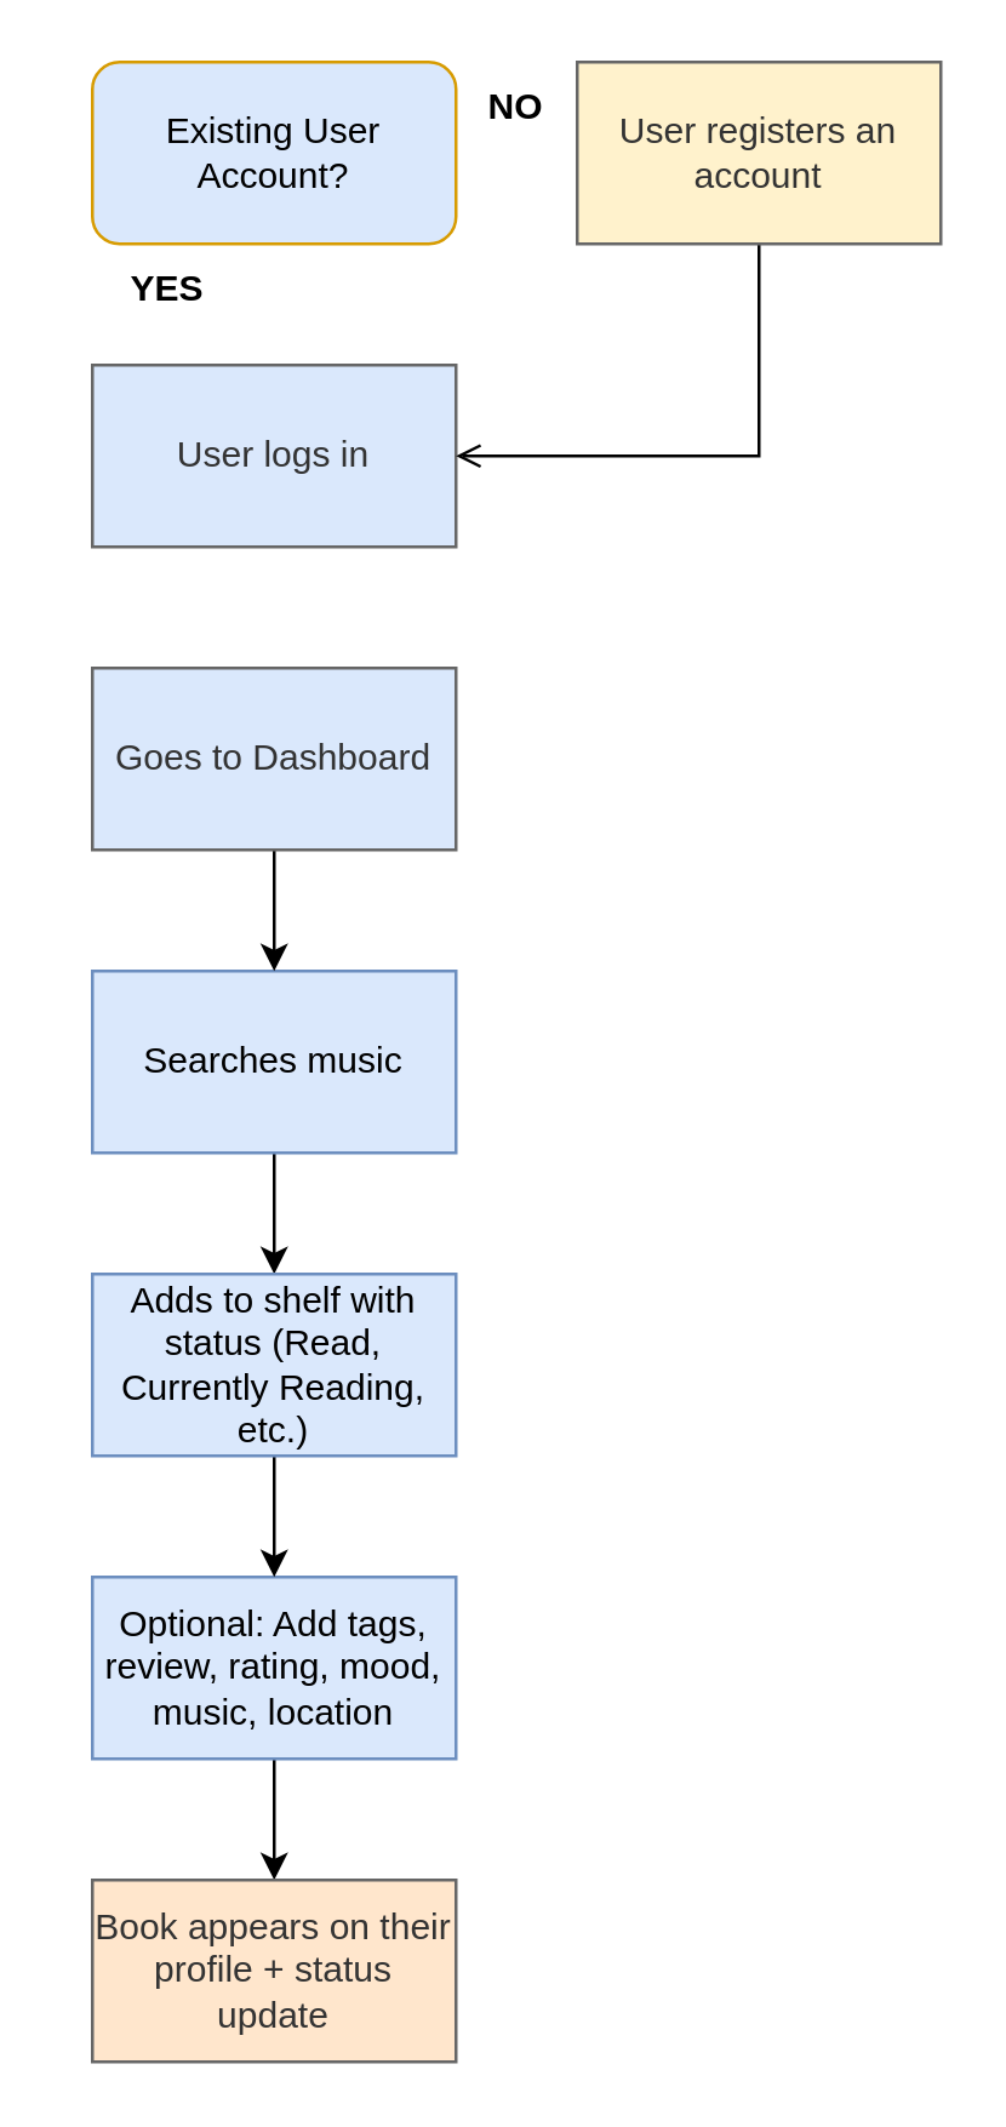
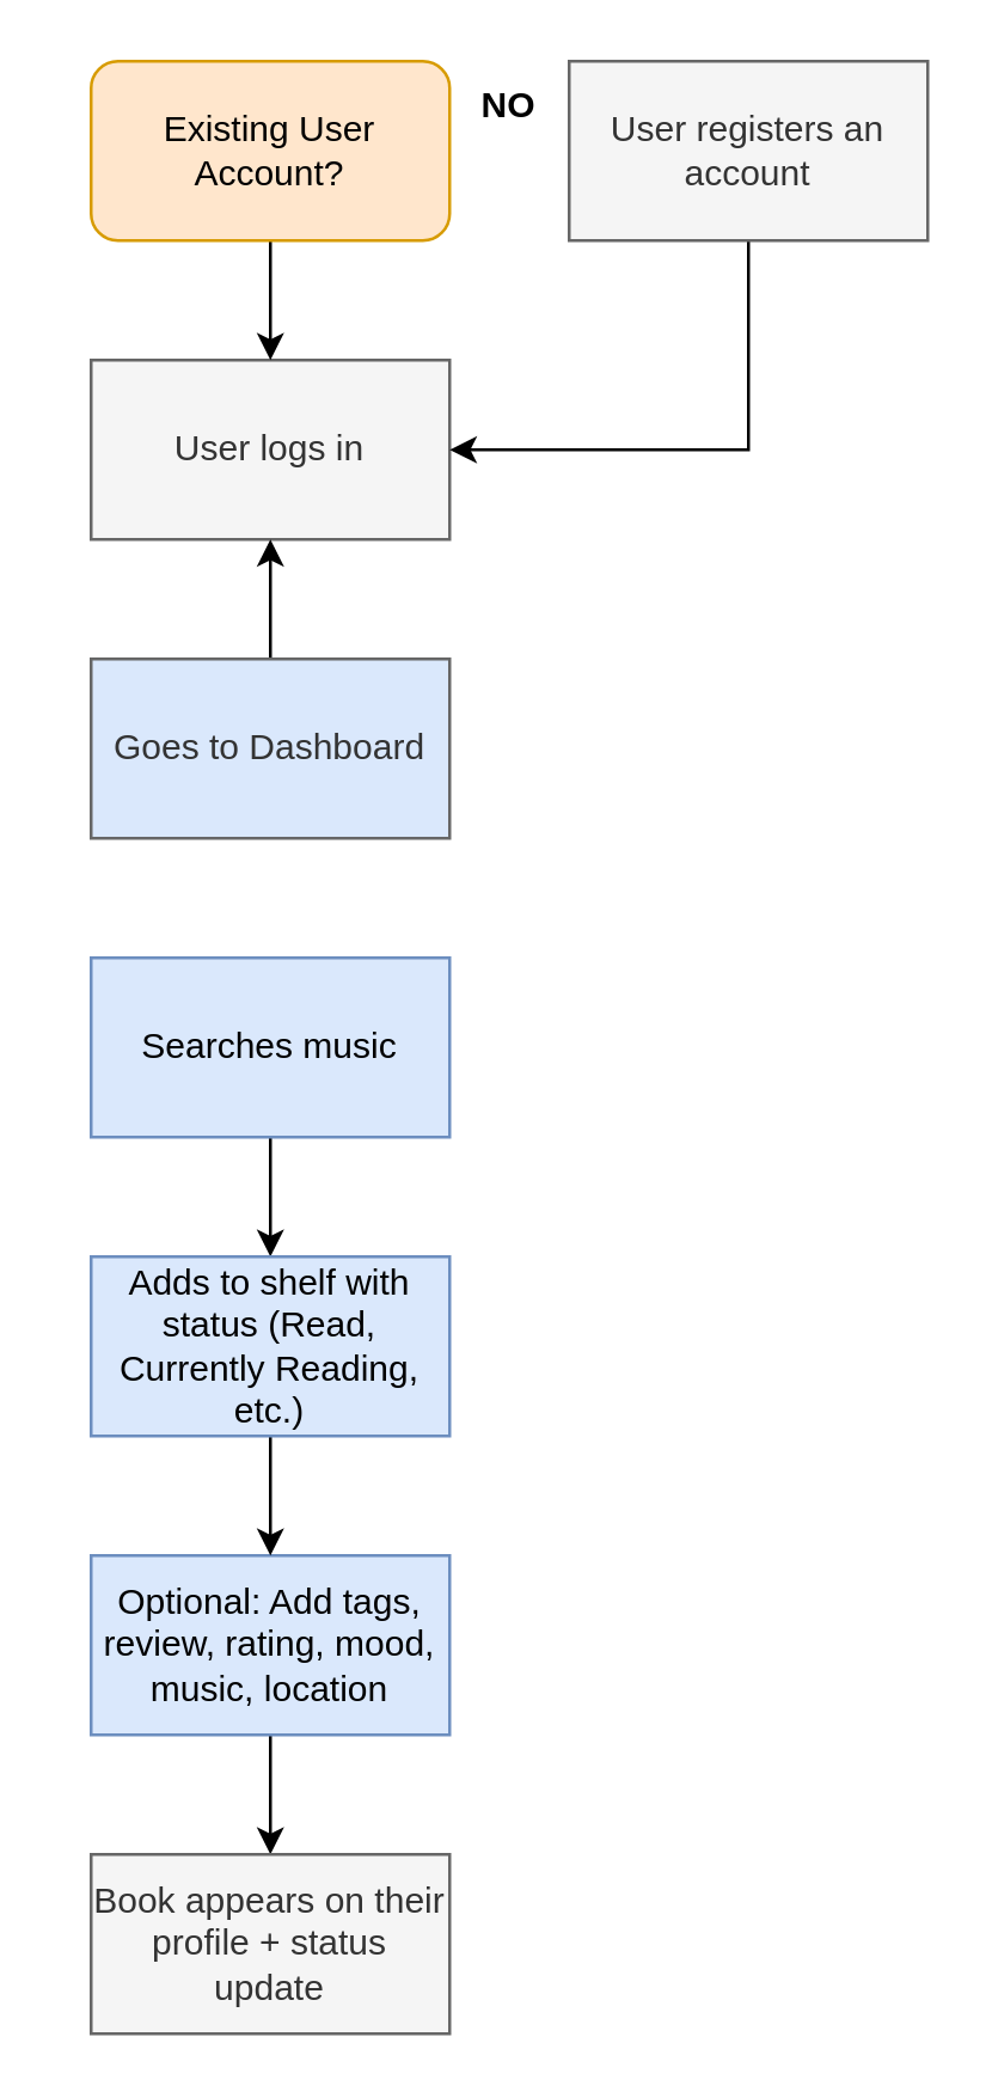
  <mxCell id="0" />
  <mxCell id="1" parent="0" />
- <mxCell id="2" value="User logs in" style="rounded=0;whiteSpace=wrap;html=1;fillColor=#dae8fc;fontColor=#333333;strokeColor=#666666;" vertex="1" parent="1"><mxGeometry x="30" y="120" width="120" height="60" as="geometry" /></mxCell>
+ <mxCell id="2" value="User logs in" style="rounded=0;whiteSpace=wrap;html=1;fillColor=#f5f5f5;fontColor=#333333;strokeColor=#666666;" vertex="1" parent="1"><mxGeometry x="30" y="120" width="120" height="60" as="geometry" /></mxCell>
  <mxCell id="3" style="edgeStyle=orthogonalEdgeStyle;rounded=0;orthogonalLoop=1;jettySize=auto;html=1;entryX=0.5;entryY=0;entryDx=0;entryDy=0;" edge="1" parent="1" source="4" target="10"><mxGeometry relative="1" as="geometry" /></mxCell>
  <mxCell id="4" value="Searches music" style="rounded=0;whiteSpace=wrap;html=1;fillColor=#dae8fc;strokeColor=#6c8ebf;" vertex="1" parent="1"><mxGeometry x="30" y="320" width="120" height="60" as="geometry" /></mxCell>
- <mxCell id="5" style="edgeStyle=orthogonalEdgeStyle;rounded=0;orthogonalLoop=1;jettySize=auto;html=1;entryX=0.5;entryY=0;entryDx=0;entryDy=0;" edge="1" parent="1" source="6" target="4"><mxGeometry relative="1" as="geometry" /></mxCell>
+ <mxCell id="5" style="edgeStyle=orthogonalEdgeStyle;rounded=0;orthogonalLoop=1;jettySize=auto;html=1;" edge="1" parent="1" source="6" target="2"><mxGeometry relative="1" as="geometry" /></mxCell>
  <mxCell id="6" value="Goes to Dashboard" style="rounded=0;whiteSpace=wrap;html=1;fillColor=#dae8fc;fontColor=#333333;strokeColor=#666666;" vertex="1" parent="1"><mxGeometry x="30" y="220" width="120" height="60" as="geometry" /></mxCell>
  <mxCell id="7" style="edgeStyle=orthogonalEdgeStyle;rounded=0;orthogonalLoop=1;jettySize=auto;html=1;entryX=0.5;entryY=0;entryDx=0;entryDy=0;" edge="1" parent="1" source="8" target="11"><mxGeometry relative="1" as="geometry" /></mxCell>
  <mxCell id="8" value="Optional: Add tags, review, rating, mood, music, location" style="rounded=0;whiteSpace=wrap;html=1;fillColor=#dae8fc;strokeColor=#6c8ebf;" vertex="1" parent="1"><mxGeometry x="30" y="520" width="120" height="60" as="geometry" /></mxCell>
  <mxCell id="9" style="edgeStyle=orthogonalEdgeStyle;rounded=0;orthogonalLoop=1;jettySize=auto;html=1;entryX=0.5;entryY=0;entryDx=0;entryDy=0;" edge="1" parent="1" source="10" target="8"><mxGeometry relative="1" as="geometry" /></mxCell>
  <mxCell id="10" value="Adds to shelf with status (Read, Currently Reading, etc.)" style="rounded=0;whiteSpace=wrap;html=1;fillColor=#dae8fc;strokeColor=#6c8ebf;" vertex="1" parent="1"><mxGeometry x="30" y="420" width="120" height="60" as="geometry" /></mxCell>
- <mxCell id="11" value="Book appears on their profile + status update" style="rounded=0;whiteSpace=wrap;html=1;fillColor=#ffe6cc;fontColor=#333333;strokeColor=#666666;" vertex="1" parent="1"><mxGeometry x="30" y="620" width="120" height="60" as="geometry" /></mxCell>
- <mxCell id="12" value="&lt;b&gt;YES&lt;/b&gt;" style="text;html=1;align=center;verticalAlign=middle;whiteSpace=wrap;rounded=0;" vertex="1" parent="1"><mxGeometry x="20" width="70" height="30" as="geometry" y="80" /></mxCell>
- <mxCell id="14" value="Existing User Account?" style="rounded=1;whiteSpace=wrap;html=1;fillColor=#dae8fc;strokeColor=#d79b00;" vertex="1" parent="1"><mxGeometry x="30" y="20" width="120" height="60" as="geometry" /></mxCell>
- <mxCell id="15" style="edgeStyle=orthogonalEdgeStyle;rounded=0;orthogonalLoop=1;jettySize=auto;html=1;entryX=1;entryY=0.5;entryDx=0;entryDy=0;endArrow=open;" edge="1" parent="1" source="16" target="2"><mxGeometry relative="1" as="geometry"><Array as="points"><mxPoint x="250" y="150" /></Array></mxGeometry></mxCell>
- <mxCell id="16" value="User registers an account" style="rounded=0;whiteSpace=wrap;html=1;fillColor=#fff2cc;fontColor=#333333;strokeColor=#666666;" vertex="1" parent="1"><mxGeometry x="190" y="20" width="120" height="60" as="geometry" /></mxCell>
+ <mxCell id="11" value="Book appears on their profile + status update" style="rounded=0;whiteSpace=wrap;html=1;fillColor=#f5f5f5;fontColor=#333333;strokeColor=#666666;" vertex="1" parent="1"><mxGeometry x="30" y="620" width="120" height="60" as="geometry" /></mxCell>
+ <mxCell id="13" style="edgeStyle=orthogonalEdgeStyle;rounded=0;orthogonalLoop=1;jettySize=auto;html=1;entryX=0.5;entryY=0;entryDx=0;entryDy=0;" edge="1" parent="1" source="14" target="2"><mxGeometry relative="1" as="geometry" /></mxCell>
+ <mxCell id="14" value="Existing User Account?" style="rounded=1;whiteSpace=wrap;html=1;fillColor=#ffe6cc;strokeColor=#d79b00;" vertex="1" parent="1"><mxGeometry x="30" y="20" width="120" height="60" as="geometry" /></mxCell>
+ <mxCell id="15" style="edgeStyle=orthogonalEdgeStyle;rounded=0;orthogonalLoop=1;jettySize=auto;html=1;entryX=1;entryY=0.5;entryDx=0;entryDy=0;" edge="1" parent="1" source="16" target="2"><mxGeometry relative="1" as="geometry"><Array as="points"><mxPoint x="250" y="150" /></Array></mxGeometry></mxCell>
+ <mxCell id="16" value="User registers an account" style="rounded=0;whiteSpace=wrap;html=1;fillColor=#f5f5f5;fontColor=#333333;strokeColor=#666666;" vertex="1" parent="1"><mxGeometry x="190" y="20" width="120" height="60" as="geometry" /></mxCell>
  <mxCell id="17" value="&lt;b&gt;NO&lt;/b&gt;" style="text;html=1;align=center;verticalAlign=middle;whiteSpace=wrap;rounded=0;" vertex="1" parent="1"><mxGeometry x="140" y="20" width="60" height="30" as="geometry" /></mxCell>
